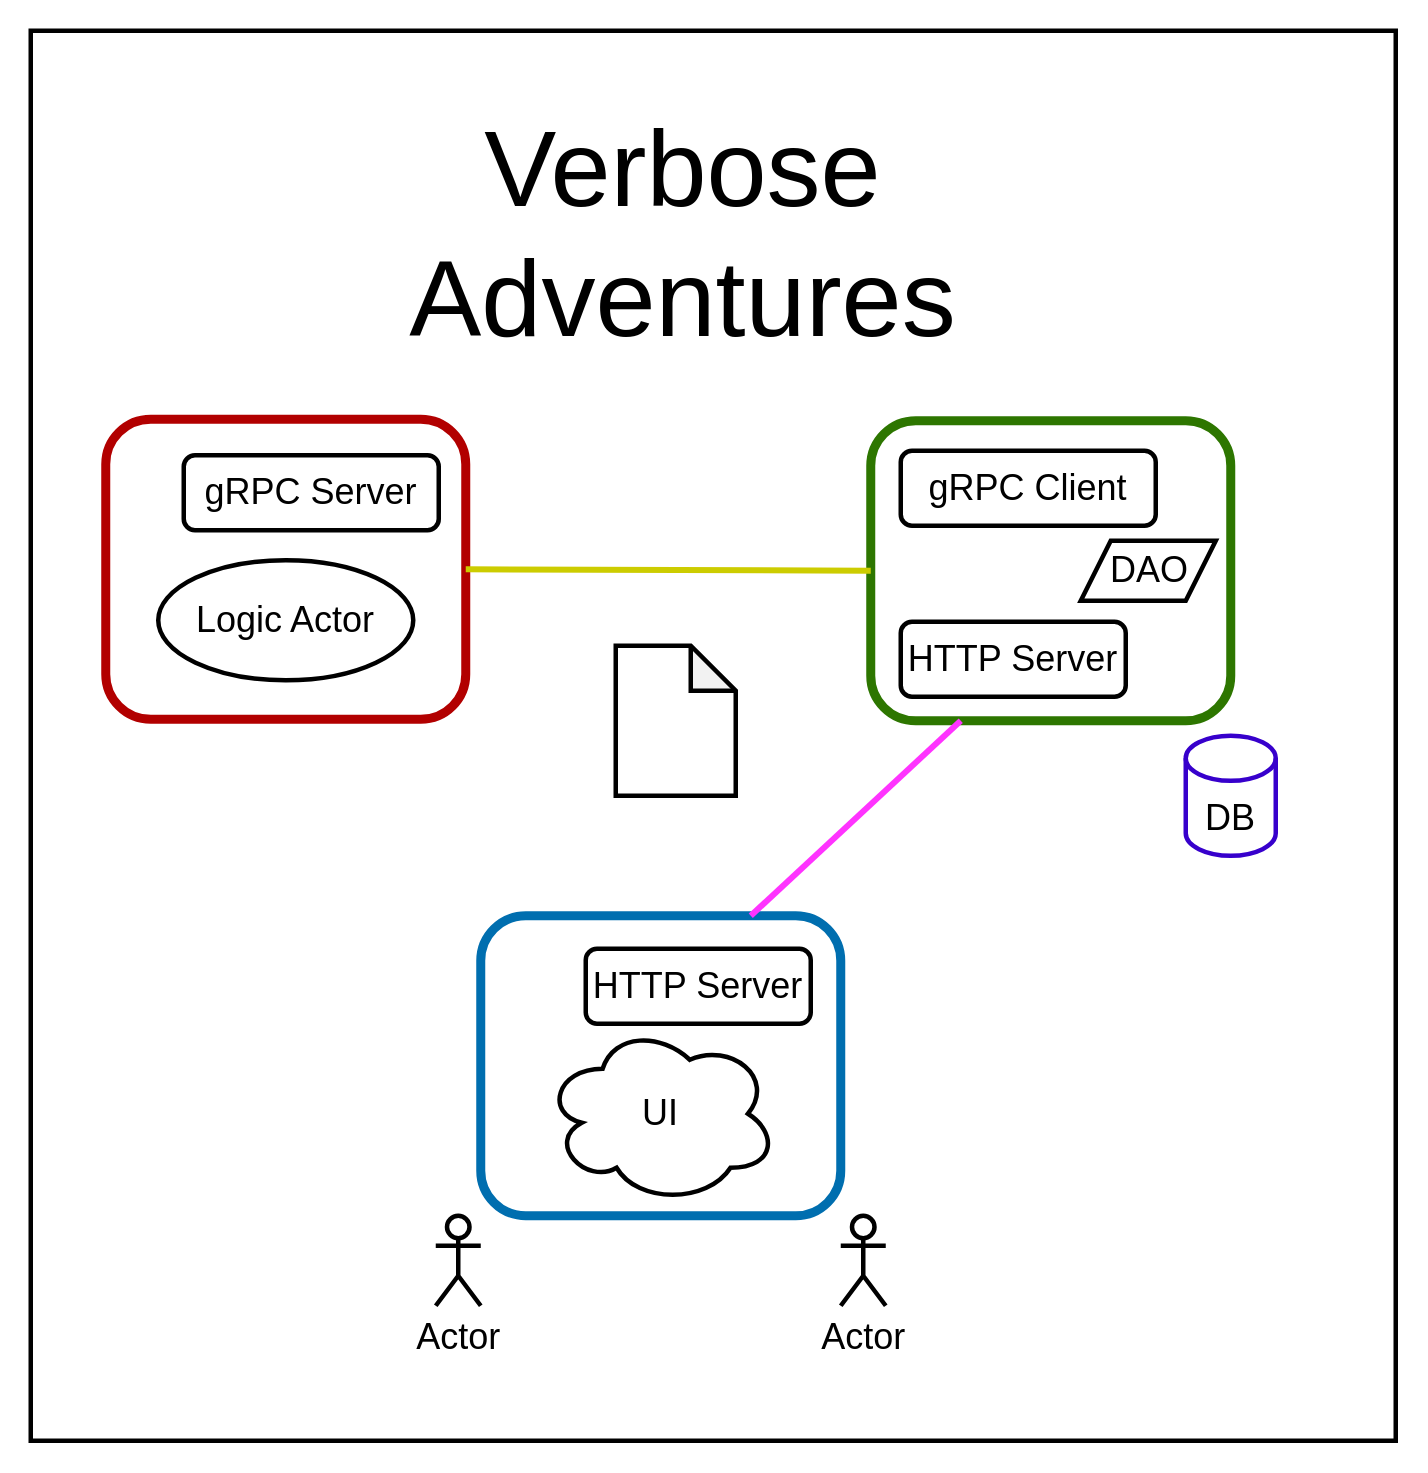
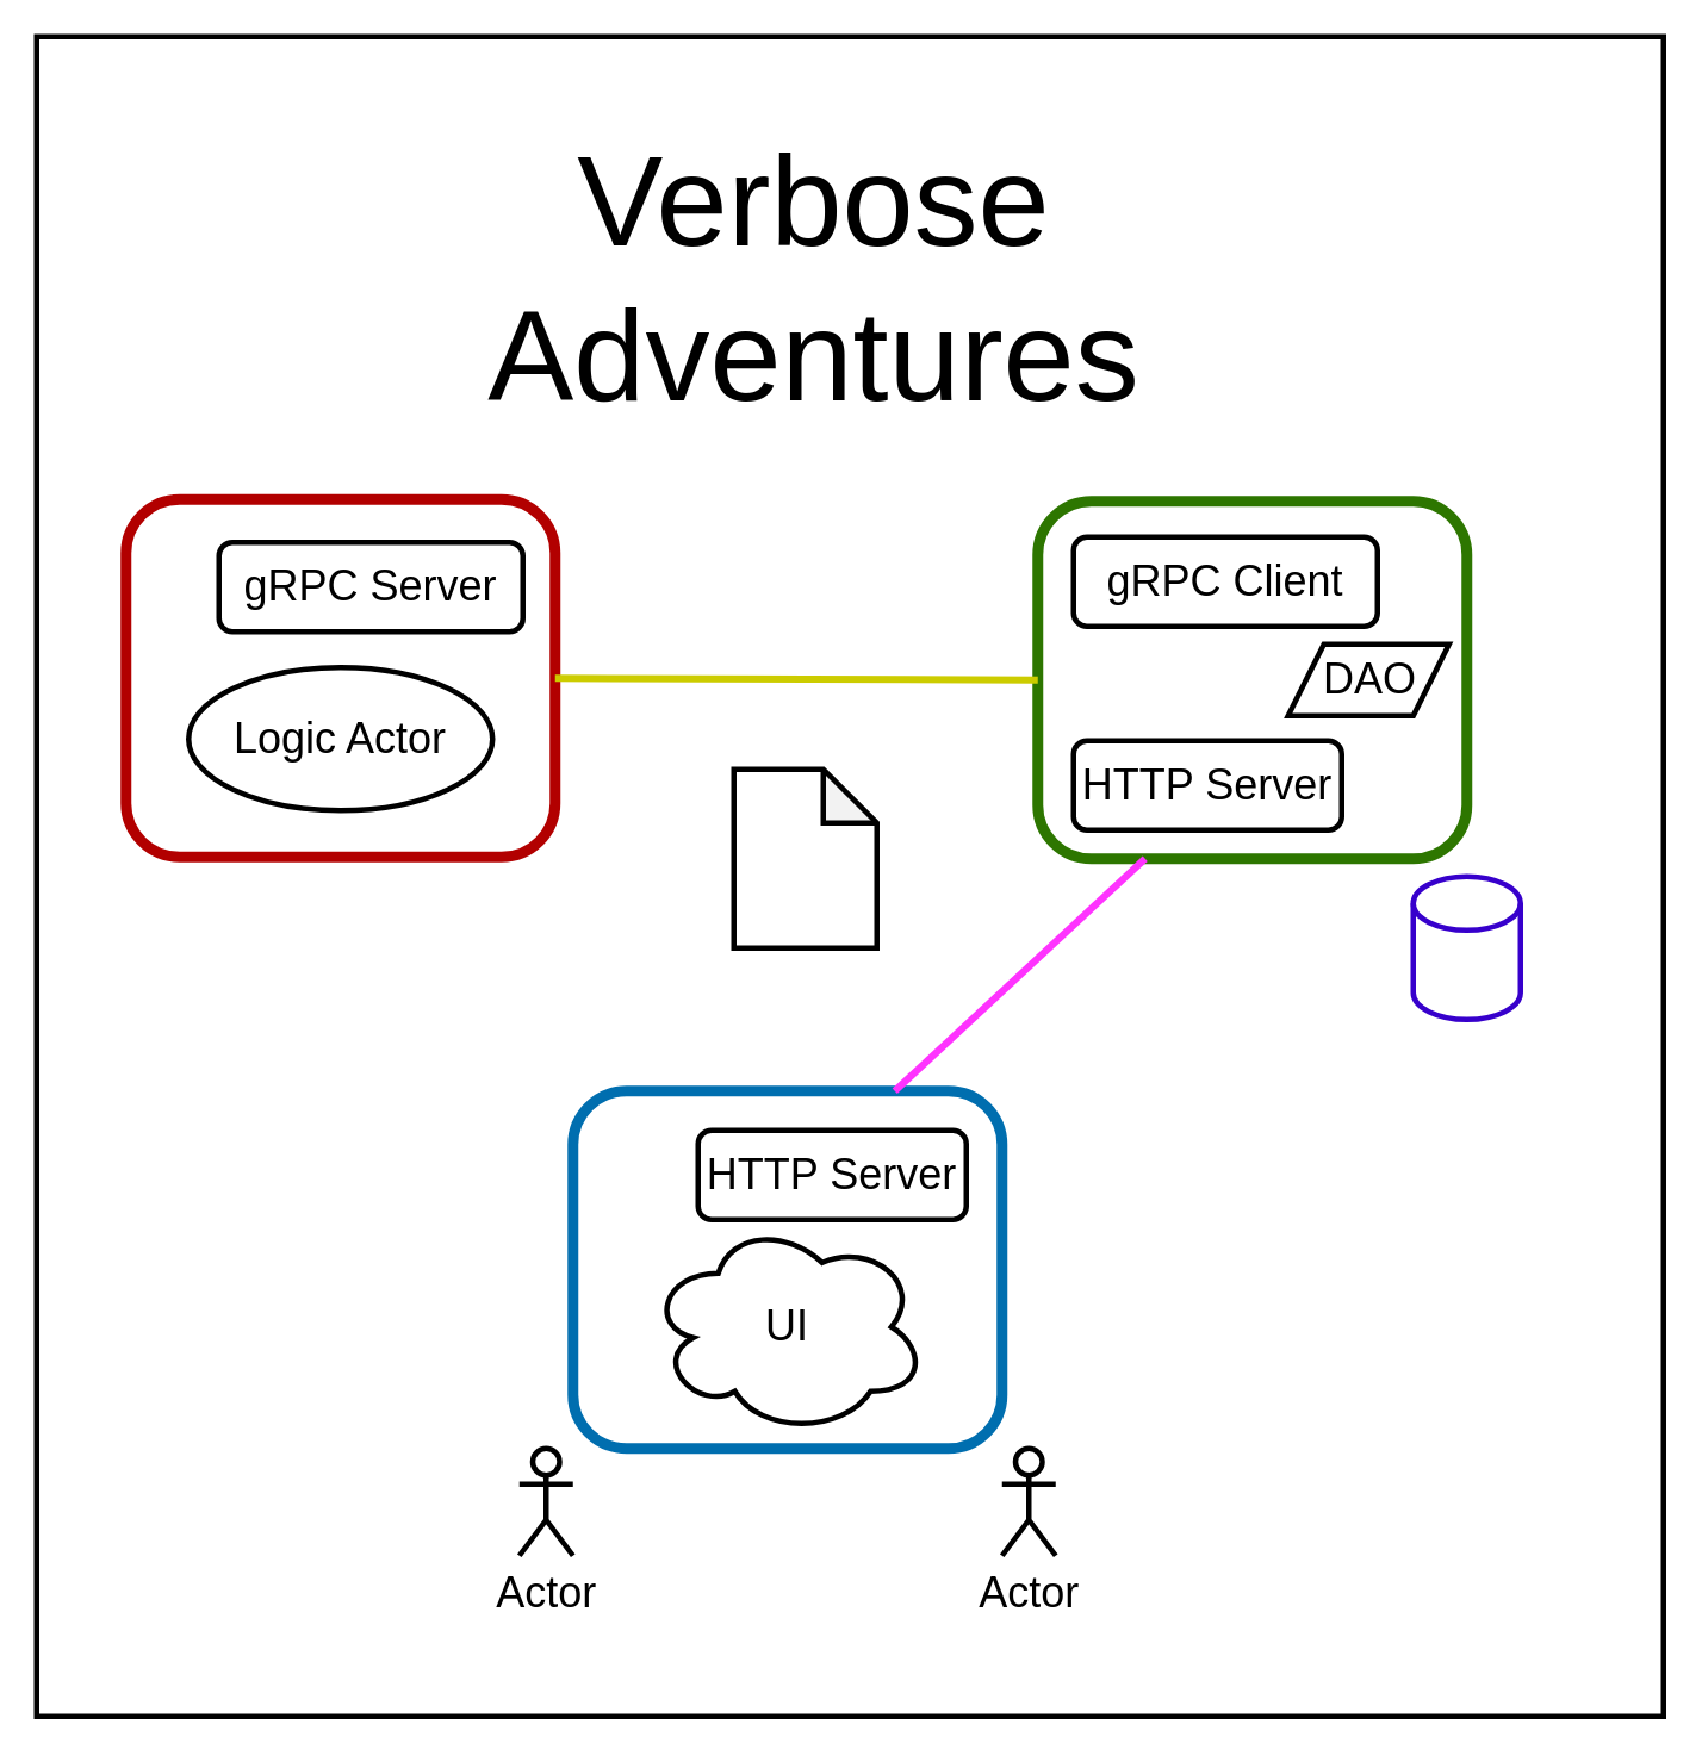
  <mxCell id="0" />
  <mxCell id="1" parent="0" />
  <mxCell id="2" value="" style="rounded=0;whiteSpace=wrap;html=1;fontSize=24;strokeWidth=3;" parent="1" vertex="1"><mxGeometry x="20" y="20" width="910" height="940" as="geometry" /></mxCell>
  <mxCell id="3" value="&lt;font style=&quot;font-size: 72px;&quot;&gt;Verbose Adventures&lt;/font&gt;" style="text;html=1;strokeColor=none;fillColor=none;align=center;verticalAlign=middle;whiteSpace=wrap;rounded=0;" parent="1" vertex="1"><mxGeometry x="245" y="60" width="420" height="190" as="geometry" /></mxCell>
  <mxCell id="4" value="" style="rounded=1;whiteSpace=wrap;html=1;fontSize=48;fillColor=none;strokeColor=#B20000;fontColor=#ffffff;gradientColor=none;strokeWidth=6;" parent="1" vertex="1"><mxGeometry x="70" y="279" width="240" height="200" as="geometry" /></mxCell>
  <mxCell id="5" value="" style="rounded=1;whiteSpace=wrap;html=1;fontSize=48;fillColor=none;strokeColor=#006EAF;fontColor=#ffffff;strokeWidth=6;" parent="1" vertex="1"><mxGeometry x="320" y="610" width="240" height="200" as="geometry" /></mxCell>
  <mxCell id="6" value="" style="rounded=1;whiteSpace=wrap;html=1;fontSize=48;fillColor=none;strokeColor=#2D7600;fontColor=#ffffff;strokeWidth=6;" parent="1" vertex="1"><mxGeometry x="580" y="280" width="240" height="200" as="geometry" /></mxCell>
  <mxCell id="7" value="&lt;font style=&quot;font-size: 24px;&quot;&gt;HTTP Server&lt;/font&gt;" style="text;html=1;strokeColor=none;fillColor=none;align=center;verticalAlign=middle;whiteSpace=wrap;rounded=0;fontSize=48;" parent="1" vertex="1"><mxGeometry x="390" y="618" width="150" height="60" as="geometry" /></mxCell>
  <mxCell id="8" value="Actor" style="shape=umlActor;verticalLabelPosition=bottom;verticalAlign=top;html=1;outlineConnect=0;fontSize=24;strokeWidth=3;fillColor=none;gradientColor=none;" parent="1" vertex="1"><mxGeometry x="290" y="810" width="30" height="60" as="geometry" /></mxCell>
  <mxCell id="9" value="Actor" style="shape=umlActor;verticalLabelPosition=bottom;verticalAlign=top;html=1;outlineConnect=0;fontSize=24;strokeWidth=3;fillColor=none;gradientColor=none;" parent="1" vertex="1"><mxGeometry x="560" y="810" width="30" height="60" as="geometry" /></mxCell>
  <mxCell id="10" value="&lt;font style=&quot;font-size: 24px;&quot;&gt;HTTP Server&lt;/font&gt;" style="text;html=1;strokeColor=none;fillColor=none;align=center;verticalAlign=middle;whiteSpace=wrap;rounded=0;fontSize=48;" parent="1" vertex="1"><mxGeometry x="600" y="400" width="150" height="60" as="geometry" /></mxCell>
  <mxCell id="11" value="" style="rounded=1;whiteSpace=wrap;html=1;fontSize=24;strokeWidth=3;fillColor=none;gradientColor=none;" parent="1" vertex="1"><mxGeometry x="600" y="414" width="150" height="50" as="geometry" /></mxCell>
  <mxCell id="12" value="" style="rounded=1;whiteSpace=wrap;html=1;fontSize=24;strokeWidth=3;fillColor=none;gradientColor=none;" parent="1" vertex="1"><mxGeometry x="390" y="632" width="150" height="50" as="geometry" /></mxCell>
  <mxCell id="13" value="" style="rounded=1;whiteSpace=wrap;html=1;fontSize=24;strokeWidth=3;fillColor=none;gradientColor=none;" parent="1" vertex="1"><mxGeometry x="600" y="300" width="170" height="50" as="geometry" /></mxCell>
  <mxCell id="14" value="" style="shape=cylinder3;whiteSpace=wrap;html=1;boundedLbl=1;backgroundOutline=1;size=15;fontSize=24;strokeWidth=3;fillColor=none;fontColor=#ffffff;strokeColor=#3700CC;" parent="1" vertex="1"><mxGeometry x="790" y="490" width="60" height="80" as="geometry" /></mxCell>
  <mxCell id="15" value="" style="ellipse;shape=cloud;whiteSpace=wrap;html=1;fontSize=24;strokeWidth=3;fillColor=none;gradientColor=none;" parent="1" vertex="1"><mxGeometry x="362.5" y="682" width="155" height="120" as="geometry" /></mxCell>
  <mxCell id="16" value="UI" style="text;html=1;strokeColor=none;fillColor=none;align=center;verticalAlign=middle;whiteSpace=wrap;rounded=0;fontSize=24;" parent="1" vertex="1"><mxGeometry x="410" y="727" width="60" height="30" as="geometry" /></mxCell>
- <mxCell id="17" value="DB" style="text;html=1;strokeColor=none;fillColor=none;align=center;verticalAlign=middle;whiteSpace=wrap;rounded=0;fontSize=24;" parent="1" vertex="1"><mxGeometry x="790" y="530" width="60" height="30" as="geometry" /></mxCell>
  <mxCell id="18" value="gRPC Client" style="text;html=1;strokeColor=none;fillColor=none;align=center;verticalAlign=middle;whiteSpace=wrap;rounded=0;fontSize=24;" parent="1" vertex="1"><mxGeometry x="595" y="305" width="180" height="40" as="geometry" /></mxCell>
  <mxCell id="19" value="" style="rounded=1;whiteSpace=wrap;html=1;fontSize=24;strokeWidth=3;fillColor=none;gradientColor=none;" parent="1" vertex="1"><mxGeometry x="122" y="303" width="170" height="50" as="geometry" /></mxCell>
  <mxCell id="20" value="gRPC Server" style="text;html=1;strokeColor=none;fillColor=none;align=center;verticalAlign=middle;whiteSpace=wrap;rounded=0;fontSize=24;" parent="1" vertex="1"><mxGeometry x="117" y="308" width="180" height="40" as="geometry" /></mxCell>
  <mxCell id="21" value="" style="shape=parallelogram;perimeter=parallelogramPerimeter;whiteSpace=wrap;html=1;fixedSize=1;fontSize=24;strokeWidth=3;fillColor=none;gradientColor=none;" parent="1" vertex="1"><mxGeometry x="720" y="360" width="90" height="40" as="geometry" /></mxCell>
  <mxCell id="22" value="DAO" style="text;html=1;strokeColor=none;fillColor=none;align=center;verticalAlign=middle;whiteSpace=wrap;rounded=0;fontSize=24;" parent="1" vertex="1"><mxGeometry x="736" y="365" width="60" height="30" as="geometry" /></mxCell>
  <mxCell id="23" value="" style="ellipse;whiteSpace=wrap;html=1;fontSize=24;strokeWidth=3;fillColor=none;gradientColor=none;" parent="1" vertex="1"><mxGeometry x="105" y="373" width="170" height="80" as="geometry" /></mxCell>
  <mxCell id="24" value="Logic Actor" style="text;html=1;strokeColor=none;fillColor=none;align=center;verticalAlign=middle;whiteSpace=wrap;rounded=0;fontSize=24;" parent="1" vertex="1"><mxGeometry x="95" y="383" width="190" height="60" as="geometry" /></mxCell>
  <mxCell id="25" value="" style="endArrow=none;html=1;rounded=1;fontSize=24;exitX=1;exitY=0.5;exitDx=0;exitDy=0;entryX=0;entryY=0.5;entryDx=0;entryDy=0;strokeWidth=4;strokeColor=#CCCC00;" parent="1" source="4" target="6" edge="1"><mxGeometry width="50" height="50" relative="1" as="geometry"><mxPoint x="520" y="460" as="sourcePoint" /><mxPoint x="570" y="410" as="targetPoint" /></mxGeometry></mxCell>
  <mxCell id="26" value="" style="endArrow=none;html=1;rounded=1;fontSize=24;exitX=0.75;exitY=0;exitDx=0;exitDy=0;entryX=0.25;entryY=1;entryDx=0;entryDy=0;strokeWidth=4;strokeColor=#FF33FF;" parent="1" source="5" target="6" edge="1"><mxGeometry width="50" height="50" relative="1" as="geometry"><mxPoint x="480" y="560" as="sourcePoint" /><mxPoint x="750" y="561" as="targetPoint" /></mxGeometry></mxCell>
  <mxCell id="27" value="" style="shape=note;whiteSpace=wrap;html=1;backgroundOutline=1;darkOpacity=0.05;fontSize=24;strokeWidth=3;fillColor=none;gradientColor=none;" parent="1" vertex="1"><mxGeometry x="410" y="430" width="80" height="100" as="geometry" /></mxCell>
